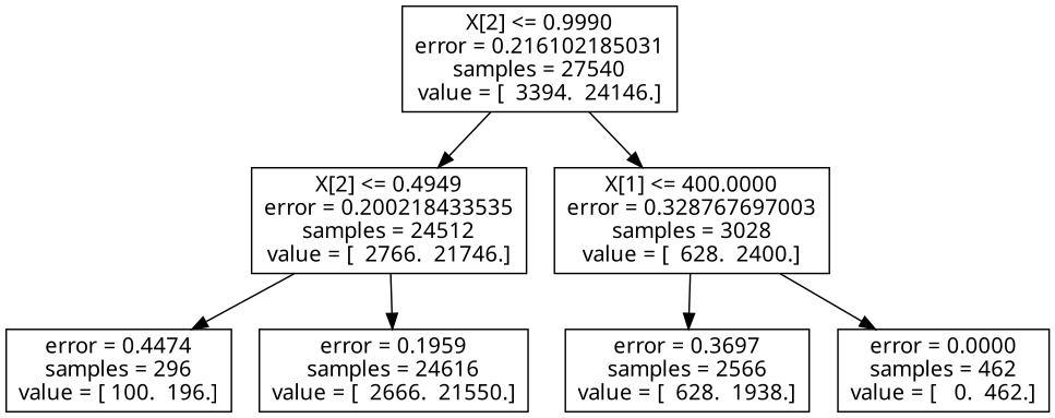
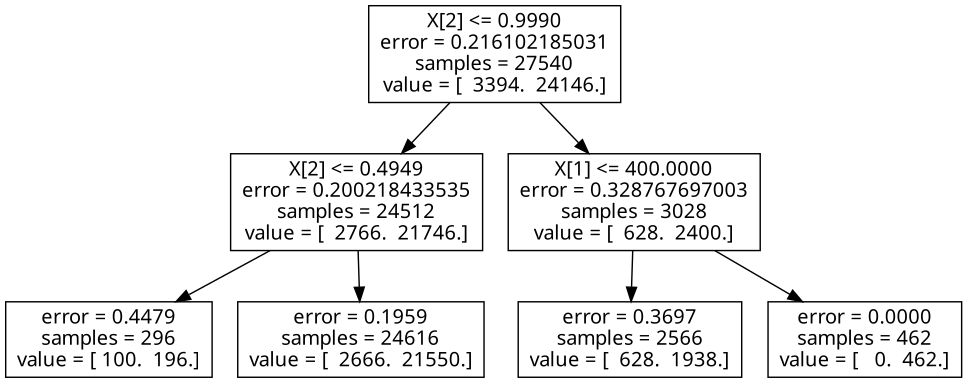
  digraph {
    fontname="Noto Sans"
    node [fontname="Noto Sans" shape=box]
    edge [fontname="Noto Sans"]
    n1 [label="X[2] <= 0.9990\nerror = 0.216102185031\nsamples = 27540\nvalue = [  3394.  24146.]"]
    n2 [label="X[2] <= 0.4949\nerror = 0.200218433535\nsamples = 24512\nvalue = [  2766.  21746.]"]
    n3 [label="X[1] <= 400.0000\nerror = 0.328767697003\nsamples = 3028\nvalue = [  628.  2400.]"]
-   n4 [label="error = 0.4474\nsamples = 296\nvalue = [ 100.  196.]"]
+   n4 [label="error = 0.4479\nsamples = 296\nvalue = [ 100.  196.]"]
    n5 [label="error = 0.1959\nsamples = 24616\nvalue = [  2666.  21550.]"]
    n6 [label="error = 0.3697\nsamples = 2566\nvalue = [  628.  1938.]"]
    n7 [label="error = 0.0000\nsamples = 462\nvalue = [   0.  462.]"]
    n1 -> n2
    n1 -> n3
    n2 -> n4
    n2 -> n5
    n3 -> n6
    n3 -> n7
  }
